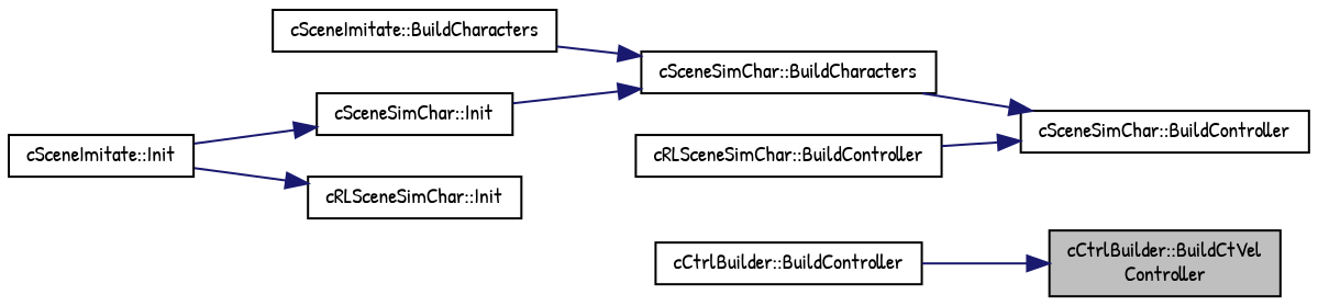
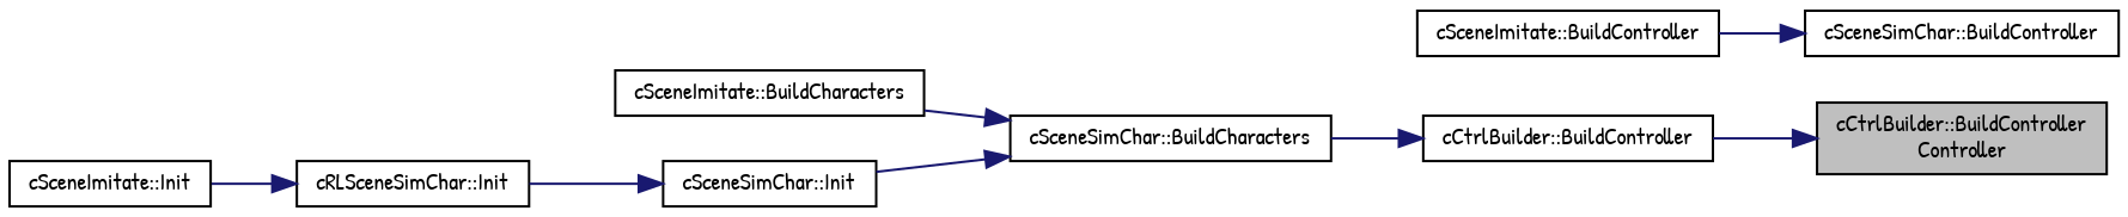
  digraph {
    fontname="Patrick Hand"
    rankdir=RL
    node [color=black fillcolor=white fontname="Patrick Hand" fontsize=10 shape=record style=filled]
    edge [color=midnightblue dir=back fontname="Patrick Hand" fontsize=10 labelfontname=Helvetica labelfontsize=10 style=solid]
-   n1 [fillcolor=grey75 fontcolor=black height=0.2 label="cCtrlBuilder::BuildCtVel\lController" width=0.4]
+   n1 [fillcolor=grey75 fontcolor=black height=0.2 label="cCtrlBuilder::BuildController\lController" width=0.4]
    n2 [height=0.2 label="cCtrlBuilder::BuildController" width=0.4]
    n3 [height=0.2 label="cSceneSimChar::BuildController" width=0.4]
    n4 [height=0.2 label="cSceneSimChar::BuildCharacters" width=0.4]
-   n5 [height=0.2 label="cRLSceneSimChar::BuildController" width=0.4]
+   n5 [height=0.2 label="cSceneImitate::BuildController" width=0.4]
    n6 [height=0.2 label="cSceneImitate::BuildCharacters" width=0.4]
    n7 [height=0.2 label="cSceneSimChar::Init" width=0.4]
    n8 [height=0.2 label="cRLSceneSimChar::Init" width=0.4]
    n9 [height=0.2 label="cSceneImitate::Init" width=0.4]
    n1 -> n2
-   n3 -> n4
+   n2 -> n4
    n3 -> n5
    n4 -> n6
    n4 -> n7
-   n7 -> n9
+   n7 -> n8
    n8 -> n9
  }
